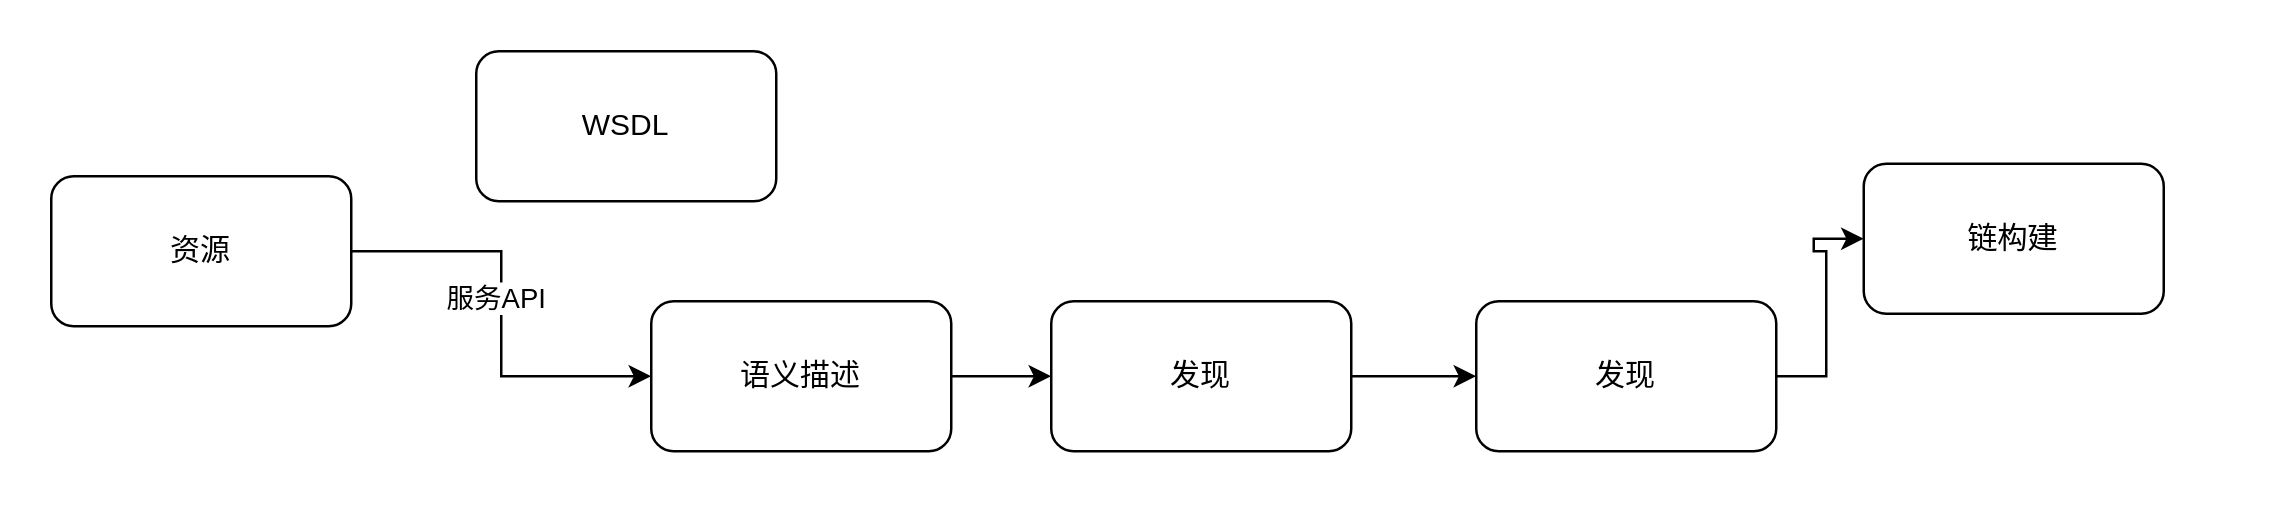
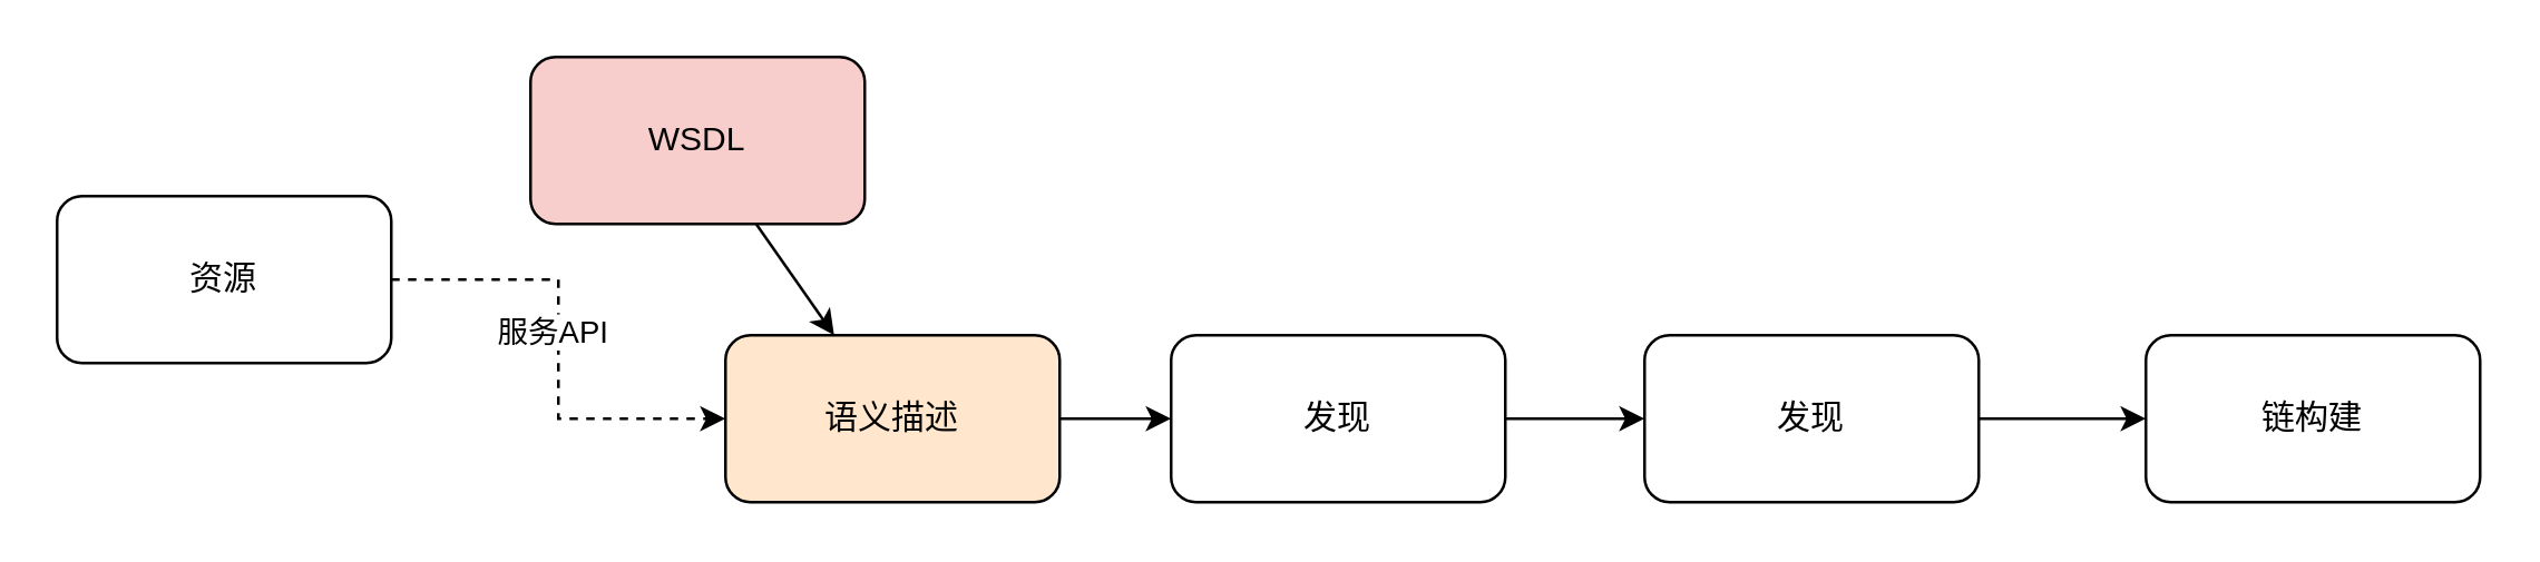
  <mxCell id="0" />
  <mxCell id="1" parent="0" />
- <mxCell id="2" style="edgeStyle=orthogonalEdgeStyle;rounded=0;orthogonalLoop=1;jettySize=auto;html=1;" edge="1" parent="1" source="4" target="6"><mxGeometry relative="1" as="geometry" /></mxCell>
+ <mxCell id="2" style="edgeStyle=orthogonalEdgeStyle;rounded=0;orthogonalLoop=1;jettySize=auto;html=1;dashed=1;" edge="1" parent="1" source="4" target="6"><mxGeometry relative="1" as="geometry" /></mxCell>
  <mxCell id="3" value="服务API" style="edgeLabel;html=1;align=center;verticalAlign=middle;resizable=0;points=[];" vertex="1" connectable="0" parent="2"><mxGeometry x="-0.083" y="-3" relative="1" as="geometry"><mxPoint as="offset" /></mxGeometry></mxCell>
  <mxCell id="4" value="资源" style="rounded=1;whiteSpace=wrap;html=1;" vertex="1" parent="1"><mxGeometry x="20" y="70" width="120" height="60" as="geometry" /></mxCell>
  <mxCell id="5" style="edgeStyle=orthogonalEdgeStyle;rounded=0;orthogonalLoop=1;jettySize=auto;html=1;" edge="1" parent="1" source="13" target="8"><mxGeometry relative="1" as="geometry" /></mxCell>
- <mxCell id="6" value="语义描述" style="rounded=1;whiteSpace=wrap;html=1;" vertex="1" parent="1"><mxGeometry x="260" y="120" width="120" height="60" as="geometry" /></mxCell>
+ <mxCell id="6" value="语义描述" style="rounded=1;whiteSpace=wrap;html=1;fillColor=#ffe6cc;" vertex="1" parent="1"><mxGeometry x="260" y="120" width="120" height="60" as="geometry" /></mxCell>
  <mxCell id="7" style="edgeStyle=orthogonalEdgeStyle;rounded=0;orthogonalLoop=1;jettySize=auto;html=1;" edge="1" parent="1" source="8" target="9"><mxGeometry relative="1" as="geometry" /></mxCell>
  <mxCell id="8" value="发现" style="rounded=1;whiteSpace=wrap;html=1;" vertex="1" parent="1"><mxGeometry x="590" y="120" width="120" height="60" as="geometry" /></mxCell>
- <mxCell id="9" value="链构建" style="rounded=1;whiteSpace=wrap;html=1;" vertex="1" parent="1"><mxGeometry x="745" y="65" width="120" height="60" as="geometry" /></mxCell>
- <mxCell id="11" value="&lt;div&gt;WSDL&lt;/div&gt;" style="rounded=1;whiteSpace=wrap;html=1;" vertex="1" parent="1"><mxGeometry x="190" y="20" width="120" height="60" as="geometry" /></mxCell>
+ <mxCell id="9" value="链构建" style="rounded=1;whiteSpace=wrap;html=1;" vertex="1" parent="1"><mxGeometry x="770" y="120" width="120" height="60" as="geometry" /></mxCell>
+ <mxCell id="10" style="rounded=0;orthogonalLoop=1;jettySize=auto;html=1;" edge="1" parent="1" source="11" target="6"><mxGeometry relative="1" as="geometry" /></mxCell>
+ <mxCell id="11" value="&lt;div&gt;WSDL&lt;/div&gt;" style="rounded=1;whiteSpace=wrap;html=1;fillColor=#f8cecc;" vertex="1" parent="1"><mxGeometry x="190" y="20" width="120" height="60" as="geometry" /></mxCell>
  <mxCell id="12" value="" style="edgeStyle=orthogonalEdgeStyle;rounded=0;orthogonalLoop=1;jettySize=auto;html=1;" edge="1" parent="1" source="6" target="13"><mxGeometry relative="1" as="geometry"><mxPoint x="380" y="150" as="sourcePoint" /><mxPoint x="540" y="150" as="targetPoint" /></mxGeometry></mxCell>
  <mxCell id="13" value="发现" style="rounded=1;whiteSpace=wrap;html=1;" vertex="1" parent="1"><mxGeometry x="420" y="120" width="120" height="60" as="geometry" /></mxCell>
